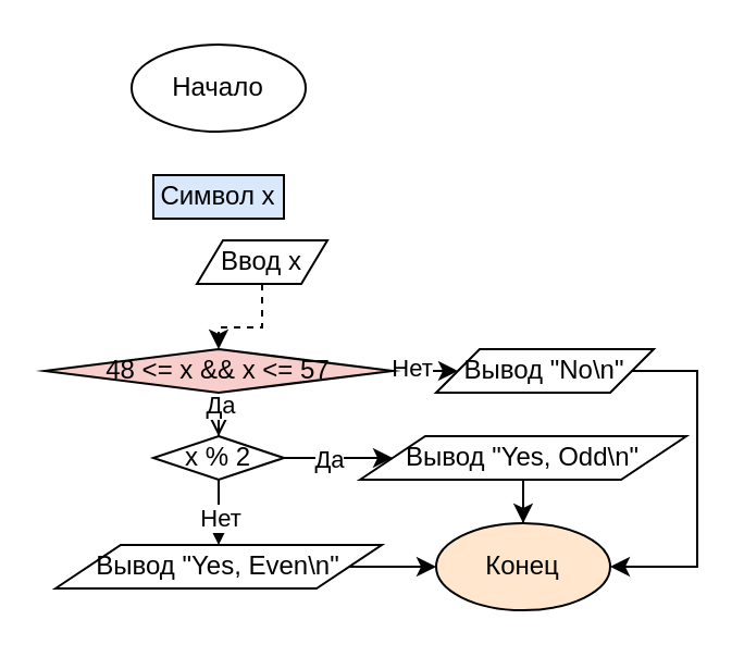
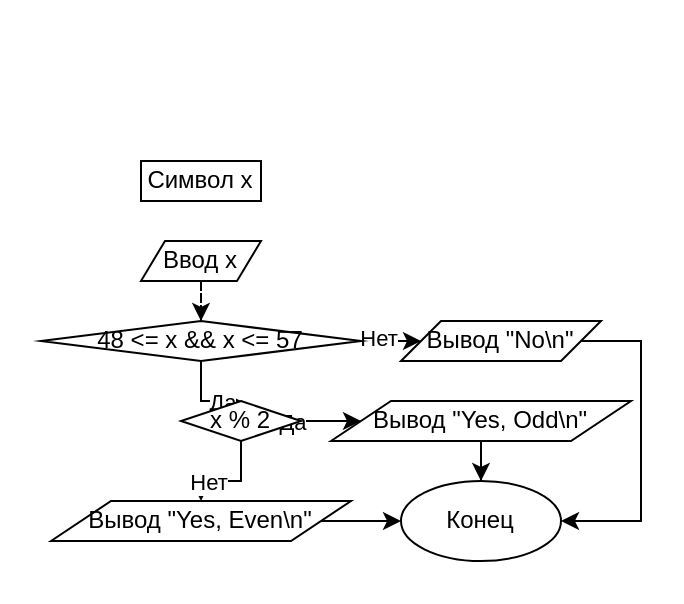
  <mxCell id="0" />
  <mxCell id="1" parent="0" />
- <mxCell id="2" value="Начало" style="ellipse;whiteSpace=wrap;html=1;" vertex="1" parent="1"><mxGeometry x="60" y="20" width="80" height="40" as="geometry" /></mxCell>
- <mxCell id="3" value="Конец" style="ellipse;whiteSpace=wrap;html=1;fillColor=#ffe6cc;" vertex="1" parent="1"><mxGeometry x="200" y="240" width="80" height="40" as="geometry" /></mxCell>
- <mxCell id="4" value="Символ x" style="rounded=0;whiteSpace=wrap;html=1;fillColor=#dae8fc;" vertex="1" parent="1"><mxGeometry x="70" y="80" width="60" height="20" as="geometry" /></mxCell>
+ <mxCell id="3" value="Конец" style="ellipse;whiteSpace=wrap;html=1;" vertex="1" parent="1"><mxGeometry x="200" y="240" width="80" height="40" as="geometry" /></mxCell>
+ <mxCell id="4" value="Символ x" style="rounded=0;whiteSpace=wrap;html=1;" vertex="1" parent="1"><mxGeometry x="70" y="80" width="60" height="20" as="geometry" /></mxCell>
  <mxCell id="5" style="edgeStyle=orthogonalEdgeStyle;rounded=0;orthogonalLoop=1;jettySize=auto;html=1;entryX=0.5;entryY=0;entryDx=0;entryDy=0;dashed=1;" edge="1" parent="1" source="6" target="11"><mxGeometry relative="1" as="geometry" /></mxCell>
- <mxCell id="6" value="Ввод x" style="shape=parallelogram;perimeter=parallelogramPerimeter;whiteSpace=wrap;html=1;" vertex="1" parent="1"><mxGeometry x="90" y="110" width="60" height="20" as="geometry" /></mxCell>
+ <mxCell id="6" value="Ввод x" style="shape=parallelogram;perimeter=parallelogramPerimeter;whiteSpace=wrap;html=1;" vertex="1" parent="1"><mxGeometry x="70" y="120" width="60" height="20" as="geometry" /></mxCell>
  <mxCell id="7" style="edgeStyle=orthogonalEdgeStyle;rounded=0;orthogonalLoop=1;jettySize=auto;html=1;entryX=0.5;entryY=0;entryDx=0;entryDy=0;endArrow=open;" edge="1" parent="1" source="11" target="16"><mxGeometry relative="1" as="geometry" /></mxCell>
  <mxCell id="8" value="Да" style="edgeLabel;html=1;align=center;verticalAlign=middle;resizable=0;points=[];" vertex="1" connectable="0" parent="7"><mxGeometry x="0.502" relative="1" as="geometry"><mxPoint as="offset" /></mxGeometry></mxCell>
  <mxCell id="9" style="edgeStyle=orthogonalEdgeStyle;rounded=0;orthogonalLoop=1;jettySize=auto;html=1;entryX=0;entryY=0.5;entryDx=0;entryDy=0;" edge="1" parent="1" source="11" target="18"><mxGeometry relative="1" as="geometry" /></mxCell>
  <mxCell id="10" value="Нет" style="edgeLabel;html=1;align=center;verticalAlign=middle;resizable=0;points=[];" vertex="1" connectable="0" parent="9"><mxGeometry x="0.36" y="2" relative="1" as="geometry"><mxPoint as="offset" /></mxGeometry></mxCell>
- <mxCell id="11" value="48 &amp;lt;= x &amp;amp;&amp;amp; x &amp;lt;= 57" style="rhombus;whiteSpace=wrap;html=1;fillColor=#f8cecc;" vertex="1" parent="1"><mxGeometry x="20" y="160" width="160" height="20" as="geometry" /></mxCell>
+ <mxCell id="11" value="48 &amp;lt;= x &amp;amp;&amp;amp; x &amp;lt;= 57" style="rhombus;whiteSpace=wrap;html=1;" vertex="1" parent="1"><mxGeometry x="20" y="160" width="160" height="20" as="geometry" /></mxCell>
  <mxCell id="12" style="edgeStyle=orthogonalEdgeStyle;rounded=0;orthogonalLoop=1;jettySize=auto;html=1;entryX=0;entryY=0.5;entryDx=0;entryDy=0;" edge="1" parent="1" source="16" target="20"><mxGeometry relative="1" as="geometry" /></mxCell>
  <mxCell id="13" value="Да" style="edgeLabel;html=1;align=center;verticalAlign=middle;resizable=0;points=[];" vertex="1" connectable="0" parent="12"><mxGeometry x="0.53" relative="1" as="geometry"><mxPoint x="-15.71" as="offset" /></mxGeometry></mxCell>
  <mxCell id="14" style="edgeStyle=orthogonalEdgeStyle;rounded=0;orthogonalLoop=1;jettySize=auto;html=1;" edge="1" parent="1" source="16" target="22"><mxGeometry relative="1" as="geometry" /></mxCell>
  <mxCell id="15" value="Нет" style="edgeLabel;html=1;align=center;verticalAlign=middle;resizable=0;points=[];" vertex="1" connectable="0" parent="14"><mxGeometry x="0.471" relative="1" as="geometry"><mxPoint as="offset" /></mxGeometry></mxCell>
- <mxCell id="16" value="x % 2" style="rhombus;whiteSpace=wrap;html=1;" vertex="1" parent="1"><mxGeometry x="70" y="200" width="60" height="20" as="geometry" /></mxCell>
+ <mxCell id="16" value="x % 2" style="rhombus;whiteSpace=wrap;html=1;" vertex="1" parent="1"><mxGeometry x="90" y="200" width="60" height="20" as="geometry" /></mxCell>
  <mxCell id="17" style="edgeStyle=orthogonalEdgeStyle;rounded=0;orthogonalLoop=1;jettySize=auto;html=1;entryX=1;entryY=0.5;entryDx=0;entryDy=0;" edge="1" parent="1" source="18" target="3"><mxGeometry relative="1" as="geometry"><Array as="points"><mxPoint x="320" y="170" /><mxPoint x="320" y="260" /></Array></mxGeometry></mxCell>
  <mxCell id="18" value="Вывод&amp;nbsp;&quot;No\n&quot;" style="shape=parallelogram;perimeter=parallelogramPerimeter;whiteSpace=wrap;html=1;" vertex="1" parent="1"><mxGeometry x="200" y="160" width="100" height="20" as="geometry" /></mxCell>
  <mxCell id="19" style="edgeStyle=orthogonalEdgeStyle;rounded=0;orthogonalLoop=1;jettySize=auto;html=1;" edge="1" parent="1" source="20" target="3"><mxGeometry relative="1" as="geometry" /></mxCell>
  <mxCell id="20" value="Вывод&amp;nbsp;&quot;Yes, Odd\n&quot;" style="shape=parallelogram;perimeter=parallelogramPerimeter;whiteSpace=wrap;html=1;" vertex="1" parent="1"><mxGeometry x="165" y="200" width="150" height="20" as="geometry" /></mxCell>
  <mxCell id="21" style="edgeStyle=orthogonalEdgeStyle;rounded=0;orthogonalLoop=1;jettySize=auto;html=1;" edge="1" parent="1" source="22" target="3"><mxGeometry relative="1" as="geometry" /></mxCell>
  <mxCell id="22" value="Вывод&amp;nbsp;&quot;Yes, Even\n&quot;" style="shape=parallelogram;perimeter=parallelogramPerimeter;whiteSpace=wrap;html=1;" vertex="1" parent="1"><mxGeometry x="25" y="250" width="150" height="20" as="geometry" /></mxCell>
